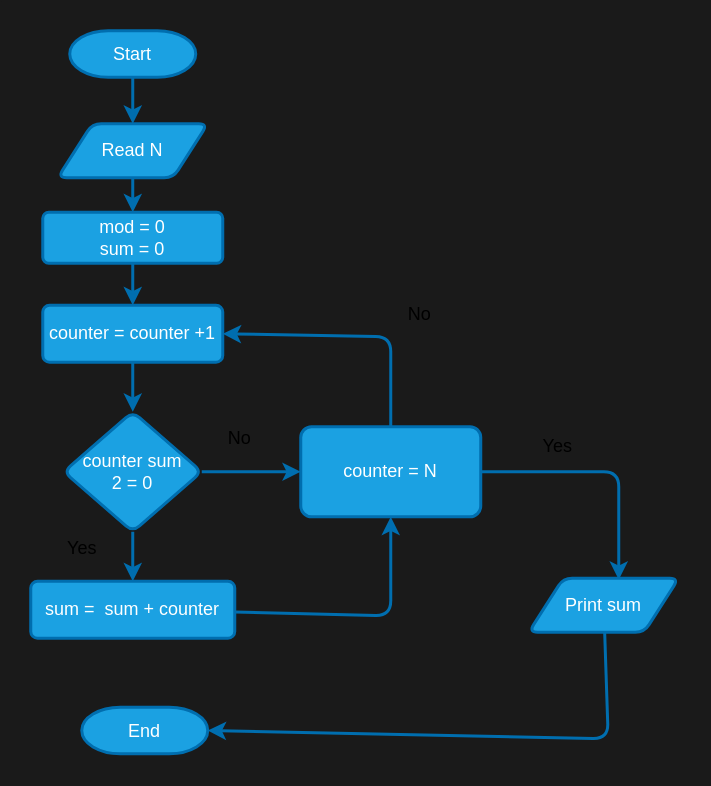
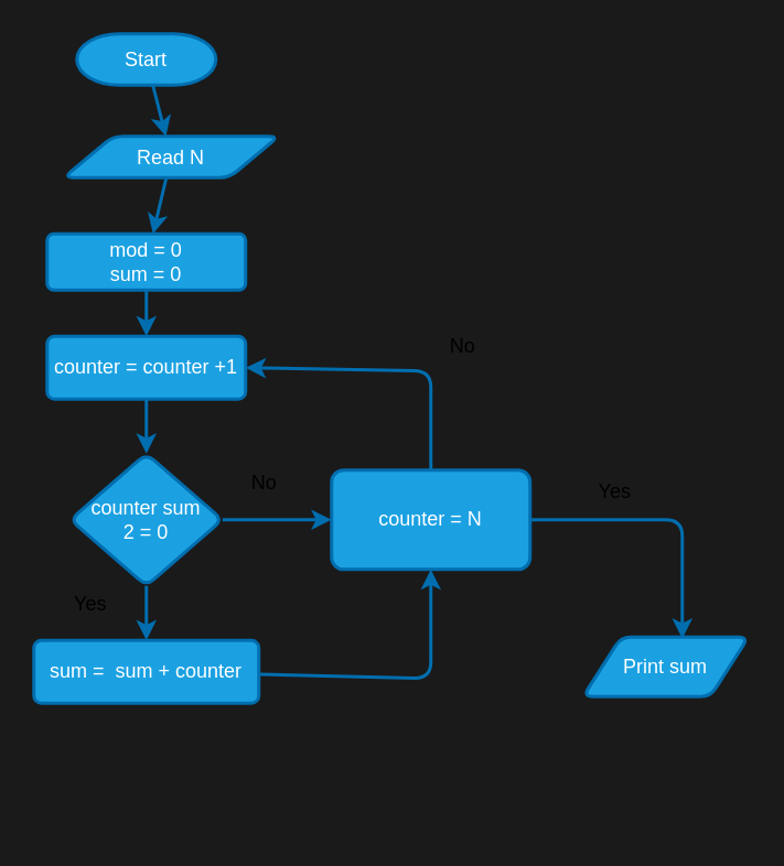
  <mxCell id="0" />
  <mxCell id="1" parent="0" />
  <mxCell id="2" value="" style="edgeStyle=none;html=1;strokeWidth=2;fillColor=#1ba1e2;strokeColor=#006EAF;" edge="1" parent="1" source="3" target="5"><mxGeometry relative="1" as="geometry" /></mxCell>
  <mxCell id="3" value="Start" style="strokeWidth=2;html=1;shape=mxgraph.flowchart.terminator;whiteSpace=wrap;fillColor=#1ba1e2;fontColor=#ffffff;strokeColor=#006EAF;" vertex="1" parent="1"><mxGeometry x="46" y="20" width="84" height="31" as="geometry" /></mxCell>
  <mxCell id="4" value="" style="edgeStyle=none;html=1;strokeWidth=2;fillColor=#1ba1e2;strokeColor=#006EAF;" edge="1" parent="1" source="5" target="7"><mxGeometry relative="1" as="geometry" /></mxCell>
- <mxCell id="5" value="Read N" style="shape=parallelogram;html=1;strokeWidth=2;perimeter=parallelogramPerimeter;whiteSpace=wrap;rounded=1;arcSize=12;size=0.23;fillColor=#1ba1e2;fontColor=#ffffff;strokeColor=#006EAF;" vertex="1" parent="1"><mxGeometry x="38" y="82" width="100" height="36" as="geometry" /></mxCell>
+ <mxCell id="5" value="Read N" style="shape=parallelogram;html=1;strokeWidth=2;perimeter=parallelogramPerimeter;whiteSpace=wrap;rounded=1;arcSize=12;size=0.23;fillColor=#1ba1e2;fontColor=#ffffff;strokeColor=#006EAF;" vertex="1" parent="1"><mxGeometry x="38" y="82" width="130" height="25" as="geometry" /></mxCell>
  <mxCell id="6" value="" style="edgeStyle=none;html=1;strokeWidth=2;fillColor=#1ba1e2;strokeColor=#006EAF;" edge="1" parent="1" source="7" target="9"><mxGeometry relative="1" as="geometry" /></mxCell>
  <mxCell id="7" value="mod = 0&lt;br&gt;sum = 0" style="whiteSpace=wrap;html=1;fillColor=#1ba1e2;strokeColor=#006EAF;fontColor=#ffffff;strokeWidth=2;rounded=1;arcSize=12;" vertex="1" parent="1"><mxGeometry x="28" y="141" width="120" height="34" as="geometry" /></mxCell>
  <mxCell id="8" value="" style="edgeStyle=none;html=1;strokeWidth=2;fillColor=#1ba1e2;strokeColor=#006EAF;" edge="1" parent="1" source="9" target="12"><mxGeometry relative="1" as="geometry" /></mxCell>
  <mxCell id="9" value="counter = counter +1" style="whiteSpace=wrap;html=1;fillColor=#1ba1e2;strokeColor=#006EAF;fontColor=#ffffff;strokeWidth=2;rounded=1;arcSize=12;" vertex="1" parent="1"><mxGeometry x="28" y="203" width="120" height="38" as="geometry" /></mxCell>
  <mxCell id="10" value="" style="edgeStyle=none;html=1;strokeWidth=2;fillColor=#1ba1e2;strokeColor=#006EAF;" edge="1" parent="1" source="12" target="14"><mxGeometry relative="1" as="geometry" /></mxCell>
  <mxCell id="11" value="" style="edgeStyle=none;html=1;strokeWidth=2;fillColor=#1ba1e2;strokeColor=#006EAF;" edge="1" parent="1" source="12" target="18"><mxGeometry relative="1" as="geometry" /></mxCell>
  <mxCell id="12" value="counter sum&lt;br&gt;2 = 0" style="rhombus;whiteSpace=wrap;html=1;fillColor=#1ba1e2;strokeColor=#006EAF;fontColor=#ffffff;strokeWidth=2;rounded=1;arcSize=12;" vertex="1" parent="1"><mxGeometry x="42" y="274" width="92" height="80" as="geometry" /></mxCell>
  <mxCell id="13" value="" style="edgeStyle=none;html=1;strokeWidth=2;entryX=0.5;entryY=1;entryDx=0;entryDy=0;fillColor=#1ba1e2;strokeColor=#006EAF;" edge="1" parent="1" source="14" target="18"><mxGeometry relative="1" as="geometry"><mxPoint x="264" y="406" as="targetPoint" /><Array as="points"><mxPoint x="260" y="410" /></Array></mxGeometry></mxCell>
  <mxCell id="14" value="sum =&amp;nbsp; sum + counter" style="whiteSpace=wrap;html=1;fillColor=#1ba1e2;strokeColor=#006EAF;fontColor=#ffffff;strokeWidth=2;rounded=1;arcSize=12;" vertex="1" parent="1"><mxGeometry x="20" y="387" width="136" height="38" as="geometry" /></mxCell>
  <mxCell id="15" value="Yes" style="text;html=1;align=center;verticalAlign=middle;resizable=0;points=[];autosize=1;strokeColor=none;fillColor=none;" vertex="1" parent="1"><mxGeometry x="35" y="352" width="38" height="26" as="geometry" /></mxCell>
  <mxCell id="16" value="" style="edgeStyle=none;html=1;strokeWidth=2;entryX=1;entryY=0.5;entryDx=0;entryDy=0;fillColor=#1ba1e2;strokeColor=#006EAF;" edge="1" parent="1" source="18" target="9"><mxGeometry relative="1" as="geometry"><mxPoint x="260" y="204" as="targetPoint" /><Array as="points"><mxPoint x="260" y="224" /></Array></mxGeometry></mxCell>
  <mxCell id="17" value="" style="edgeStyle=none;html=1;strokeWidth=2;entryX=0.6;entryY=0.028;entryDx=0;entryDy=0;entryPerimeter=0;fillColor=#1ba1e2;strokeColor=#006EAF;" edge="1" parent="1" source="18" target="23"><mxGeometry relative="1" as="geometry"><mxPoint x="420" y="314" as="targetPoint" /><Array as="points"><mxPoint x="412" y="314" /></Array></mxGeometry></mxCell>
  <mxCell id="18" value="counter = N" style="whiteSpace=wrap;html=1;fillColor=#1ba1e2;strokeColor=#006EAF;fontColor=#ffffff;strokeWidth=2;rounded=1;arcSize=12;" vertex="1" parent="1"><mxGeometry x="200" y="284" width="120" height="60" as="geometry" /></mxCell>
  <mxCell id="19" value="No" style="text;html=1;align=center;verticalAlign=middle;resizable=0;points=[];autosize=1;strokeColor=none;fillColor=none;" vertex="1" parent="1"><mxGeometry x="142" y="279" width="33" height="26" as="geometry" /></mxCell>
- <mxCell id="20" value="End" style="strokeWidth=2;html=1;shape=mxgraph.flowchart.terminator;whiteSpace=wrap;fillColor=#1ba1e2;fontColor=#ffffff;strokeColor=#006EAF;" vertex="1" parent="1"><mxGeometry x="54" y="471" width="84" height="31" as="geometry" /></mxCell>
  <mxCell id="21" value="No" style="text;html=1;align=center;verticalAlign=middle;resizable=0;points=[];autosize=1;strokeColor=none;fillColor=none;" vertex="1" parent="1"><mxGeometry x="262" y="196" width="33" height="26" as="geometry" /></mxCell>
- <mxCell id="22" value="" style="edgeStyle=none;html=1;strokeWidth=2;entryX=1;entryY=0.5;entryDx=0;entryDy=0;entryPerimeter=0;fillColor=#1ba1e2;strokeColor=#006EAF;" edge="1" parent="1" source="23" target="20"><mxGeometry relative="1" as="geometry"><mxPoint x="402" y="489" as="targetPoint" /><Array as="points"><mxPoint x="405" y="492" /></Array></mxGeometry></mxCell>
  <mxCell id="23" value="Print sum" style="shape=parallelogram;html=1;strokeWidth=2;perimeter=parallelogramPerimeter;whiteSpace=wrap;rounded=1;arcSize=12;size=0.23;fillColor=#1ba1e2;fontColor=#ffffff;strokeColor=#006EAF;" vertex="1" parent="1"><mxGeometry x="352" y="385" width="100" height="36" as="geometry" /></mxCell>
  <mxCell id="24" value="Yes" style="text;html=1;align=center;verticalAlign=middle;resizable=0;points=[];autosize=1;strokeColor=none;fillColor=none;" vertex="1" parent="1"><mxGeometry x="352" y="284" width="38" height="26" as="geometry" /></mxCell>
